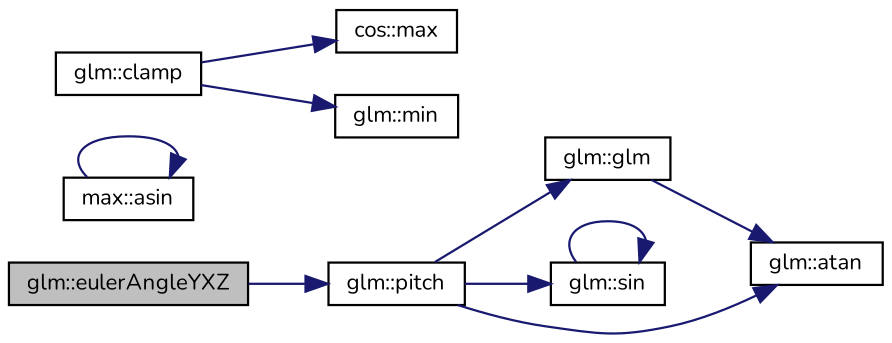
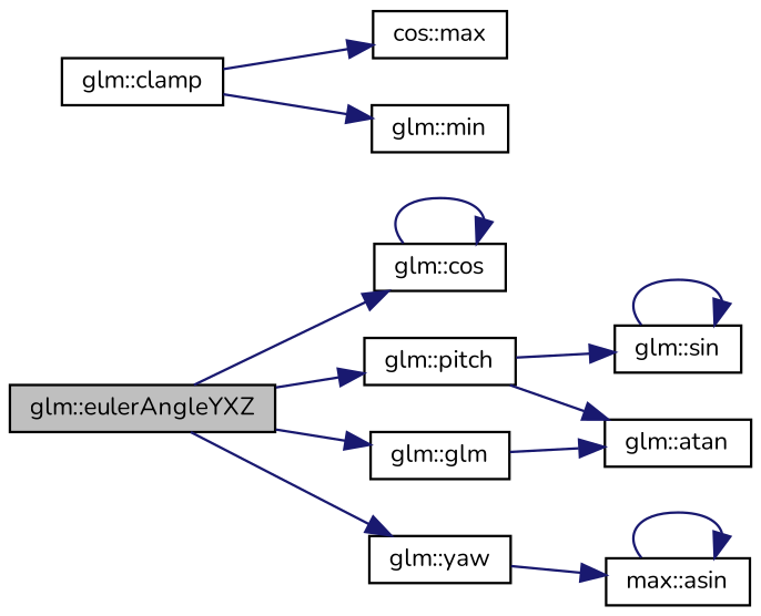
  digraph {
    fontname=Nunito
    rankdir=LR
    node [color=black fillcolor=white fontname=Nunito fontsize=10 shape=record style=filled]
    edge [color=midnightblue fontname=Nunito fontsize=10 labelfontname=Helvetica labelfontsize=10 style=solid]
    n1 [fillcolor=grey75 fontcolor=black height=0.2 label="glm::eulerAngleYXZ" width=0.4]
+   n2 [height=0.2 label="glm::cos" width=0.4]
    n3 [height=0.2 label="glm::pitch" width=0.4]
    n4 [height=0.2 label="glm::glm" width=0.4]
+   n5 [height=0.2 label="glm::yaw" width=0.4]
    n6 [height=0.2 label="glm::sin" width=0.4]
    n7 [height=0.2 label="glm::atan" width=0.4]
    n8 [height=0.2 label="max::asin" width=0.4]
    n9 [height=0.2 label="glm::clamp" width=0.4]
    n10 [height=0.2 label="cos::max" width=0.4]
    n11 [height=0.2 label="glm::min" width=0.4]
+   n1 -> n2
    n1 -> n3
-   n3 -> n4
+   n1 -> n4
+   n1 -> n5
+   n2 -> n2
    n3 -> n6
    n3 -> n7
    n4 -> n7
+   n5 -> n8
    n6 -> n6
    n8 -> n8
    n9 -> n10
    n9 -> n11
  }
